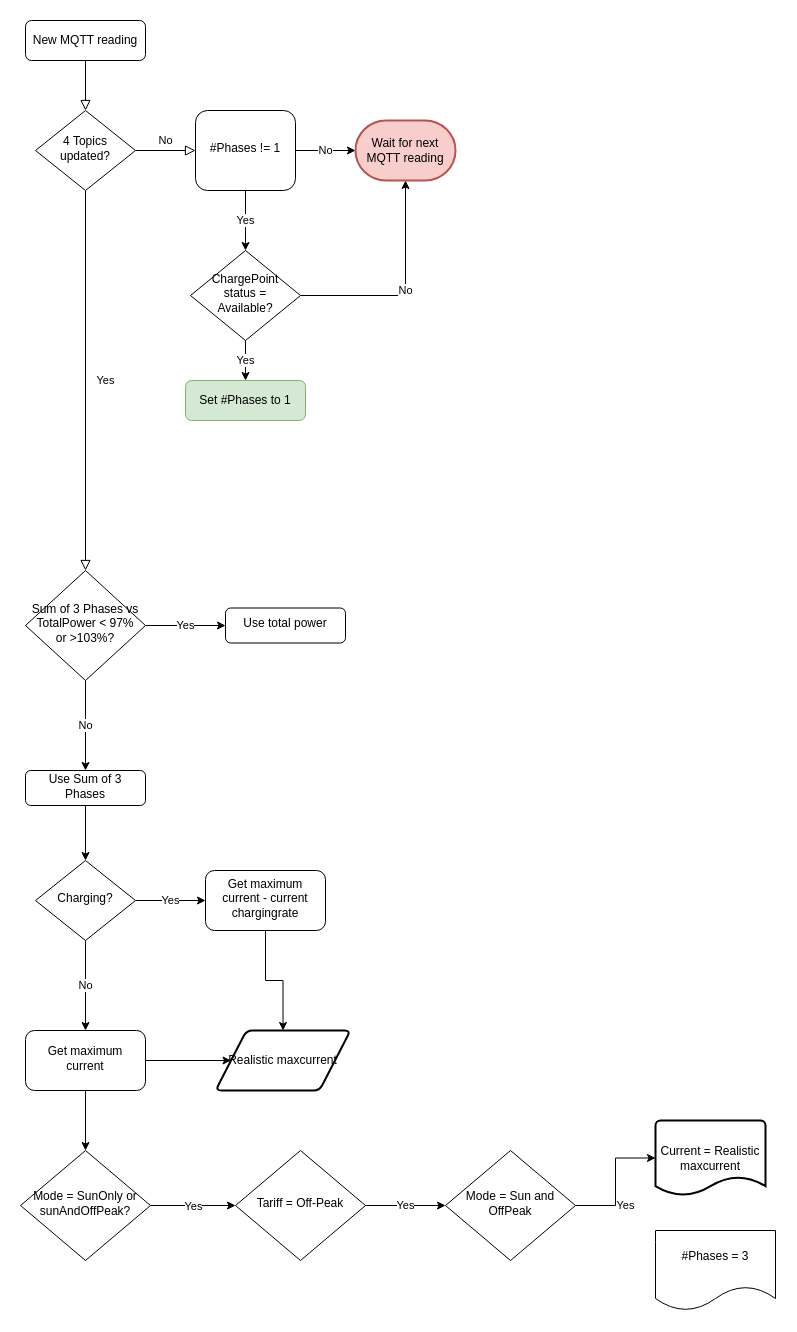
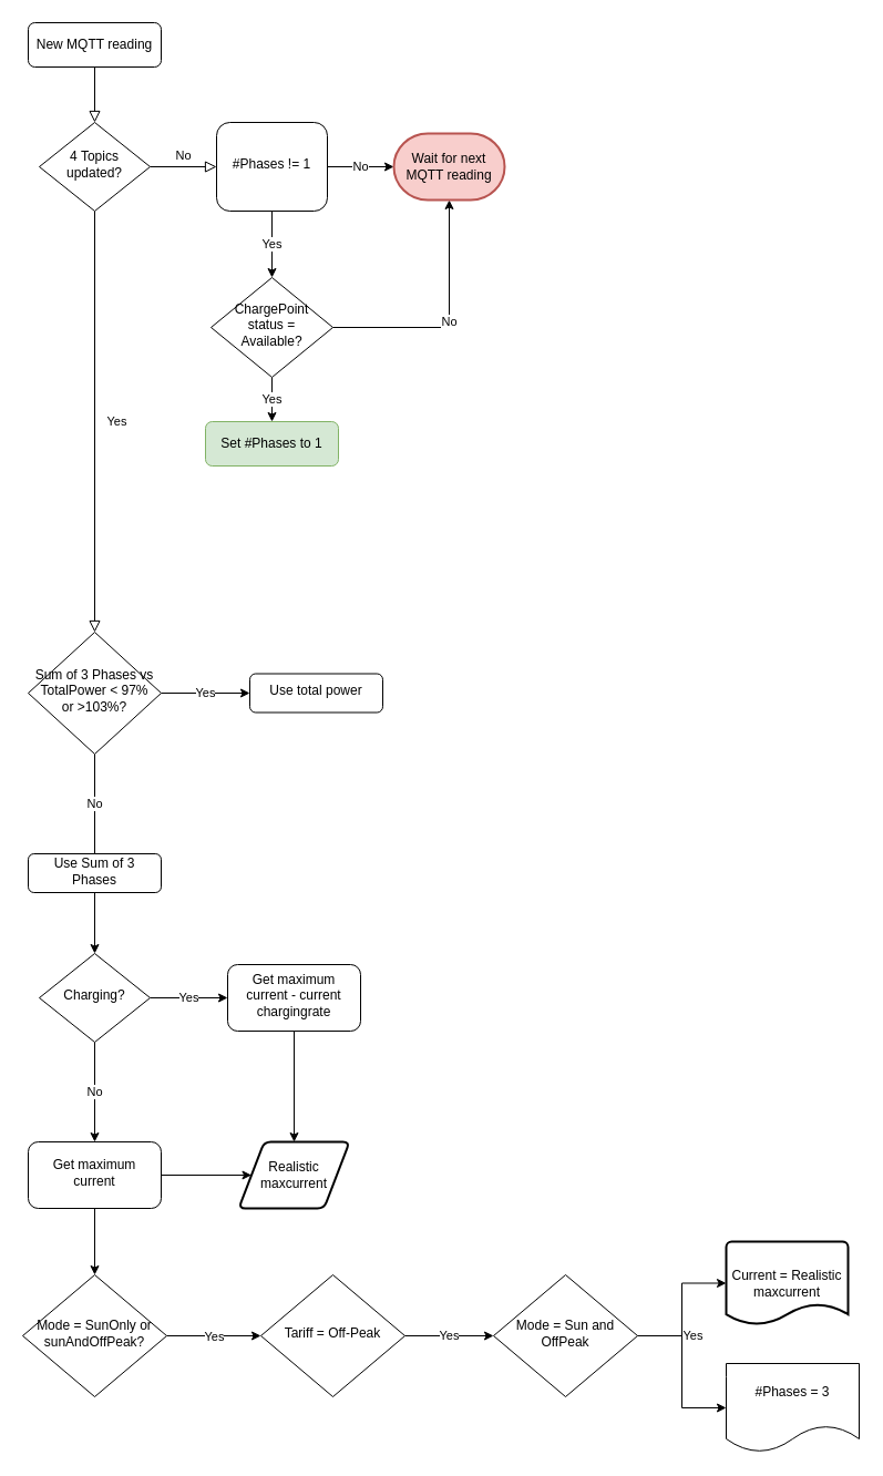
  <mxCell id="0" />
  <mxCell id="1" parent="0" />
  <mxCell id="2" value="" style="rounded=0;html=1;jettySize=auto;orthogonalLoop=1;fontSize=11;endArrow=block;endFill=0;endSize=8;strokeWidth=1;shadow=0;labelBackgroundColor=none;edgeStyle=orthogonalEdgeStyle;" parent="1" source="3" target="6" edge="1"><mxGeometry relative="1" as="geometry" /></mxCell>
  <mxCell id="3" value="New MQTT reading" style="rounded=1;whiteSpace=wrap;html=1;fontSize=12;glass=0;strokeWidth=1;shadow=0;" parent="1" vertex="1"><mxGeometry x="25" y="20" width="120" height="40" as="geometry" /></mxCell>
  <mxCell id="4" value="Yes" style="rounded=0;html=1;jettySize=auto;orthogonalLoop=1;fontSize=11;endArrow=block;endFill=0;endSize=8;strokeWidth=1;shadow=0;labelBackgroundColor=none;edgeStyle=orthogonalEdgeStyle;entryX=0.5;entryY=0;entryDx=0;entryDy=0;" parent="1" source="6" target="17" edge="1"><mxGeometry y="20" relative="1" as="geometry"><mxPoint as="offset" /><mxPoint x="85" y="450" as="targetPoint" /></mxGeometry></mxCell>
  <mxCell id="5" value="No" style="edgeStyle=orthogonalEdgeStyle;rounded=0;html=1;jettySize=auto;orthogonalLoop=1;fontSize=11;endArrow=block;endFill=0;endSize=8;strokeWidth=1;shadow=0;labelBackgroundColor=none;entryX=0;entryY=0.5;entryDx=0;entryDy=0;" parent="1" source="6" target="9" edge="1"><mxGeometry y="10" relative="1" as="geometry"><mxPoint as="offset" /><mxPoint x="185" y="150" as="targetPoint" /></mxGeometry></mxCell>
  <mxCell id="6" value="4 Topics updated?" style="rhombus;whiteSpace=wrap;html=1;shadow=0;fontFamily=Helvetica;fontSize=12;align=center;strokeWidth=1;spacing=6;spacingTop=-4;" parent="1" vertex="1"><mxGeometry x="35" y="110" width="100" height="80" as="geometry" /></mxCell>
  <mxCell id="7" value="Yes" style="edgeStyle=orthogonalEdgeStyle;rounded=0;orthogonalLoop=1;jettySize=auto;html=1;" parent="1" source="9" target="12" edge="1"><mxGeometry relative="1" as="geometry" /></mxCell>
  <mxCell id="8" value="No" style="edgeStyle=orthogonalEdgeStyle;rounded=0;orthogonalLoop=1;jettySize=auto;html=1;" parent="1" source="9" target="14" edge="1"><mxGeometry relative="1" as="geometry" /></mxCell>
  <mxCell id="9" value="#Phases != 1" style="whiteSpace=wrap;html=1;shadow=0;fontFamily=Helvetica;fontSize=12;align=center;strokeWidth=1;spacing=6;spacingTop=-4;rounded=1;" parent="1" vertex="1"><mxGeometry x="195" y="110" width="100" height="80" as="geometry" /></mxCell>
  <mxCell id="10" value="Yes" style="edgeStyle=orthogonalEdgeStyle;rounded=0;orthogonalLoop=1;jettySize=auto;html=1;" parent="1" source="12" target="13" edge="1"><mxGeometry relative="1" as="geometry" /></mxCell>
  <mxCell id="11" value="No" style="edgeStyle=orthogonalEdgeStyle;rounded=0;orthogonalLoop=1;jettySize=auto;html=1;entryX=0.5;entryY=1;entryDx=0;entryDy=0;entryPerimeter=0;" parent="1" source="12" target="14" edge="1"><mxGeometry relative="1" as="geometry" /></mxCell>
  <mxCell id="12" value="ChargePoint status = Available?" style="rhombus;whiteSpace=wrap;html=1;shadow=0;fontFamily=Helvetica;fontSize=12;align=center;strokeWidth=1;spacing=6;spacingTop=-4;" parent="1" vertex="1"><mxGeometry x="190" y="250" width="110" height="90" as="geometry" /></mxCell>
  <mxCell id="13" value="Set #Phases to 1" style="rounded=1;whiteSpace=wrap;html=1;fontSize=12;glass=0;strokeWidth=1;shadow=0;fillColor=#d5e8d4;strokeColor=#82b366;" parent="1" vertex="1"><mxGeometry x="185" y="380" width="120" height="40" as="geometry" /></mxCell>
  <mxCell id="14" value="Wait for next MQTT reading" style="strokeWidth=2;html=1;shape=mxgraph.flowchart.terminator;whiteSpace=wrap;fillColor=#f8cecc;strokeColor=#b85450;" parent="1" vertex="1"><mxGeometry x="355" y="120" width="100" height="60" as="geometry" /></mxCell>
  <mxCell id="15" value="Yes" style="edgeStyle=orthogonalEdgeStyle;rounded=0;orthogonalLoop=1;jettySize=auto;html=1;" parent="1" source="17" target="18" edge="1"><mxGeometry relative="1" as="geometry" /></mxCell>
- <mxCell id="16" value="No" style="edgeStyle=orthogonalEdgeStyle;rounded=0;orthogonalLoop=1;jettySize=auto;html=1;" parent="1" source="17" target="20" edge="1"><mxGeometry relative="1" as="geometry" /></mxCell>
+ <mxCell id="16" value="No" style="edgeStyle=orthogonalEdgeStyle;rounded=0;orthogonalLoop=1;jettySize=auto;html=1;endArrow=none;" parent="1" source="17" target="20" edge="1"><mxGeometry relative="1" as="geometry" /></mxCell>
  <mxCell id="17" value="Sum of 3 Phases vs TotalPower &amp;lt; 97% or &amp;gt;103%?" style="rhombus;whiteSpace=wrap;html=1;shadow=0;fontFamily=Helvetica;fontSize=12;align=center;strokeWidth=1;spacing=6;spacingTop=-4;" parent="1" vertex="1"><mxGeometry x="25" y="570" width="120" height="110" as="geometry" /></mxCell>
  <mxCell id="18" value="Use total power" style="rounded=1;whiteSpace=wrap;html=1;shadow=0;strokeWidth=1;spacing=6;spacingTop=-4;" parent="1" vertex="1"><mxGeometry x="225" y="607.5" width="120" height="35" as="geometry" /></mxCell>
  <mxCell id="19" value="" style="edgeStyle=orthogonalEdgeStyle;rounded=0;orthogonalLoop=1;jettySize=auto;html=1;" parent="1" source="20" target="23" edge="1"><mxGeometry relative="1" as="geometry" /></mxCell>
  <mxCell id="20" value="Use Sum of 3 Phases" style="rounded=1;whiteSpace=wrap;html=1;shadow=0;strokeWidth=1;spacing=6;spacingTop=-4;" parent="1" vertex="1"><mxGeometry x="25" y="770" width="120" height="35" as="geometry" /></mxCell>
  <mxCell id="21" value="Yes" style="edgeStyle=orthogonalEdgeStyle;rounded=0;orthogonalLoop=1;jettySize=auto;html=1;" parent="1" source="23" target="25" edge="1"><mxGeometry relative="1" as="geometry" /></mxCell>
  <mxCell id="22" value="No" style="edgeStyle=orthogonalEdgeStyle;rounded=0;orthogonalLoop=1;jettySize=auto;html=1;" parent="1" source="23" target="28" edge="1"><mxGeometry relative="1" as="geometry" /></mxCell>
  <mxCell id="23" value="Charging?" style="rhombus;whiteSpace=wrap;html=1;shadow=0;fontFamily=Helvetica;fontSize=12;align=center;strokeWidth=1;spacing=6;spacingTop=-4;" parent="1" vertex="1"><mxGeometry x="35" y="860" width="100" height="80" as="geometry" /></mxCell>
  <mxCell id="24" value="" style="edgeStyle=orthogonalEdgeStyle;rounded=0;orthogonalLoop=1;jettySize=auto;html=1;" parent="1" source="25" target="31" edge="1"><mxGeometry relative="1" as="geometry" /></mxCell>
  <mxCell id="25" value="Get maximum current - current chargingrate" style="rounded=1;whiteSpace=wrap;html=1;shadow=0;strokeWidth=1;spacing=6;spacingTop=-4;" parent="1" vertex="1"><mxGeometry x="205" y="870" width="120" height="60" as="geometry" /></mxCell>
  <mxCell id="26" value="" style="edgeStyle=orthogonalEdgeStyle;rounded=0;orthogonalLoop=1;jettySize=auto;html=1;" parent="1" source="28" target="30" edge="1"><mxGeometry relative="1" as="geometry" /></mxCell>
  <mxCell id="27" value="" style="edgeStyle=orthogonalEdgeStyle;rounded=0;orthogonalLoop=1;jettySize=auto;html=1;" parent="1" source="28" target="31" edge="1"><mxGeometry relative="1" as="geometry" /></mxCell>
  <mxCell id="28" value="Get maximum current" style="rounded=1;whiteSpace=wrap;html=1;shadow=0;strokeWidth=1;spacing=6;spacingTop=-4;" parent="1" vertex="1"><mxGeometry x="25" y="1030" width="120" height="60" as="geometry" /></mxCell>
  <mxCell id="29" value="Yes" style="edgeStyle=orthogonalEdgeStyle;rounded=0;orthogonalLoop=1;jettySize=auto;html=1;" parent="1" source="30" edge="1"><mxGeometry relative="1" as="geometry"><mxPoint x="235" y="1205" as="targetPoint" /></mxGeometry></mxCell>
  <mxCell id="30" value="Mode = SunOnly or sunAndOffPeak?" style="rhombus;whiteSpace=wrap;html=1;shadow=0;fontFamily=Helvetica;fontSize=12;align=center;strokeWidth=1;spacing=6;spacingTop=-4;" parent="1" vertex="1"><mxGeometry x="20" y="1150" width="130" height="110" as="geometry" /></mxCell>
- <mxCell id="31" value="Realistic maxcurrent" style="shape=parallelogram;html=1;strokeWidth=2;perimeter=parallelogramPerimeter;whiteSpace=wrap;rounded=1;arcSize=12;size=0.23;" parent="1" vertex="1"><mxGeometry x="215" y="1030" width="135" height="60" as="geometry" /></mxCell>
+ <mxCell id="31" value="Realistic maxcurrent" style="shape=parallelogram;html=1;strokeWidth=2;perimeter=parallelogramPerimeter;whiteSpace=wrap;rounded=1;arcSize=12;size=0.23;" parent="1" vertex="1"><mxGeometry x="215" y="1030" width="100" height="60" as="geometry" /></mxCell>
  <mxCell id="32" value="Yes" style="edgeStyle=orthogonalEdgeStyle;rounded=0;orthogonalLoop=1;jettySize=auto;html=1;" parent="1" source="33" target="36" edge="1"><mxGeometry relative="1" as="geometry" /></mxCell>
  <mxCell id="33" value="Tariff = Off-Peak" style="rhombus;whiteSpace=wrap;html=1;shadow=0;fontFamily=Helvetica;fontSize=12;align=center;strokeWidth=1;spacing=6;spacingTop=-4;" parent="1" vertex="1"><mxGeometry x="235" y="1150" width="130" height="110" as="geometry" /></mxCell>
  <mxCell id="34" value="Yes" style="edgeStyle=orthogonalEdgeStyle;rounded=0;orthogonalLoop=1;jettySize=auto;html=1;" parent="1" source="36" target="37" edge="1"><mxGeometry x="-0.372" y="-10" relative="1" as="geometry"><mxPoint as="offset" /></mxGeometry></mxCell>
+ <mxCell id="35" value="" style="edgeStyle=orthogonalEdgeStyle;rounded=0;orthogonalLoop=1;jettySize=auto;html=1;" parent="1" source="36" target="38" edge="1"><mxGeometry relative="1" as="geometry" /></mxCell>
  <mxCell id="36" value="Mode = Sun and OffPeak" style="rhombus;whiteSpace=wrap;html=1;shadow=0;fontFamily=Helvetica;fontSize=12;align=center;strokeWidth=1;spacing=6;spacingTop=-4;" parent="1" vertex="1"><mxGeometry x="445" y="1150" width="130" height="110" as="geometry" /></mxCell>
  <mxCell id="37" value="Current = Realistic maxcurrent" style="strokeWidth=2;html=1;shape=mxgraph.flowchart.document2;whiteSpace=wrap;size=0.25;" parent="1" vertex="1"><mxGeometry x="655" y="1120" width="110" height="75" as="geometry" /></mxCell>
  <mxCell id="38" value="#Phases = 3" style="shape=document;whiteSpace=wrap;html=1;boundedLbl=1;shadow=0;strokeWidth=1;spacing=6;spacingTop=-4;" parent="1" vertex="1"><mxGeometry x="655" y="1230" width="120" height="80" as="geometry" /></mxCell>
